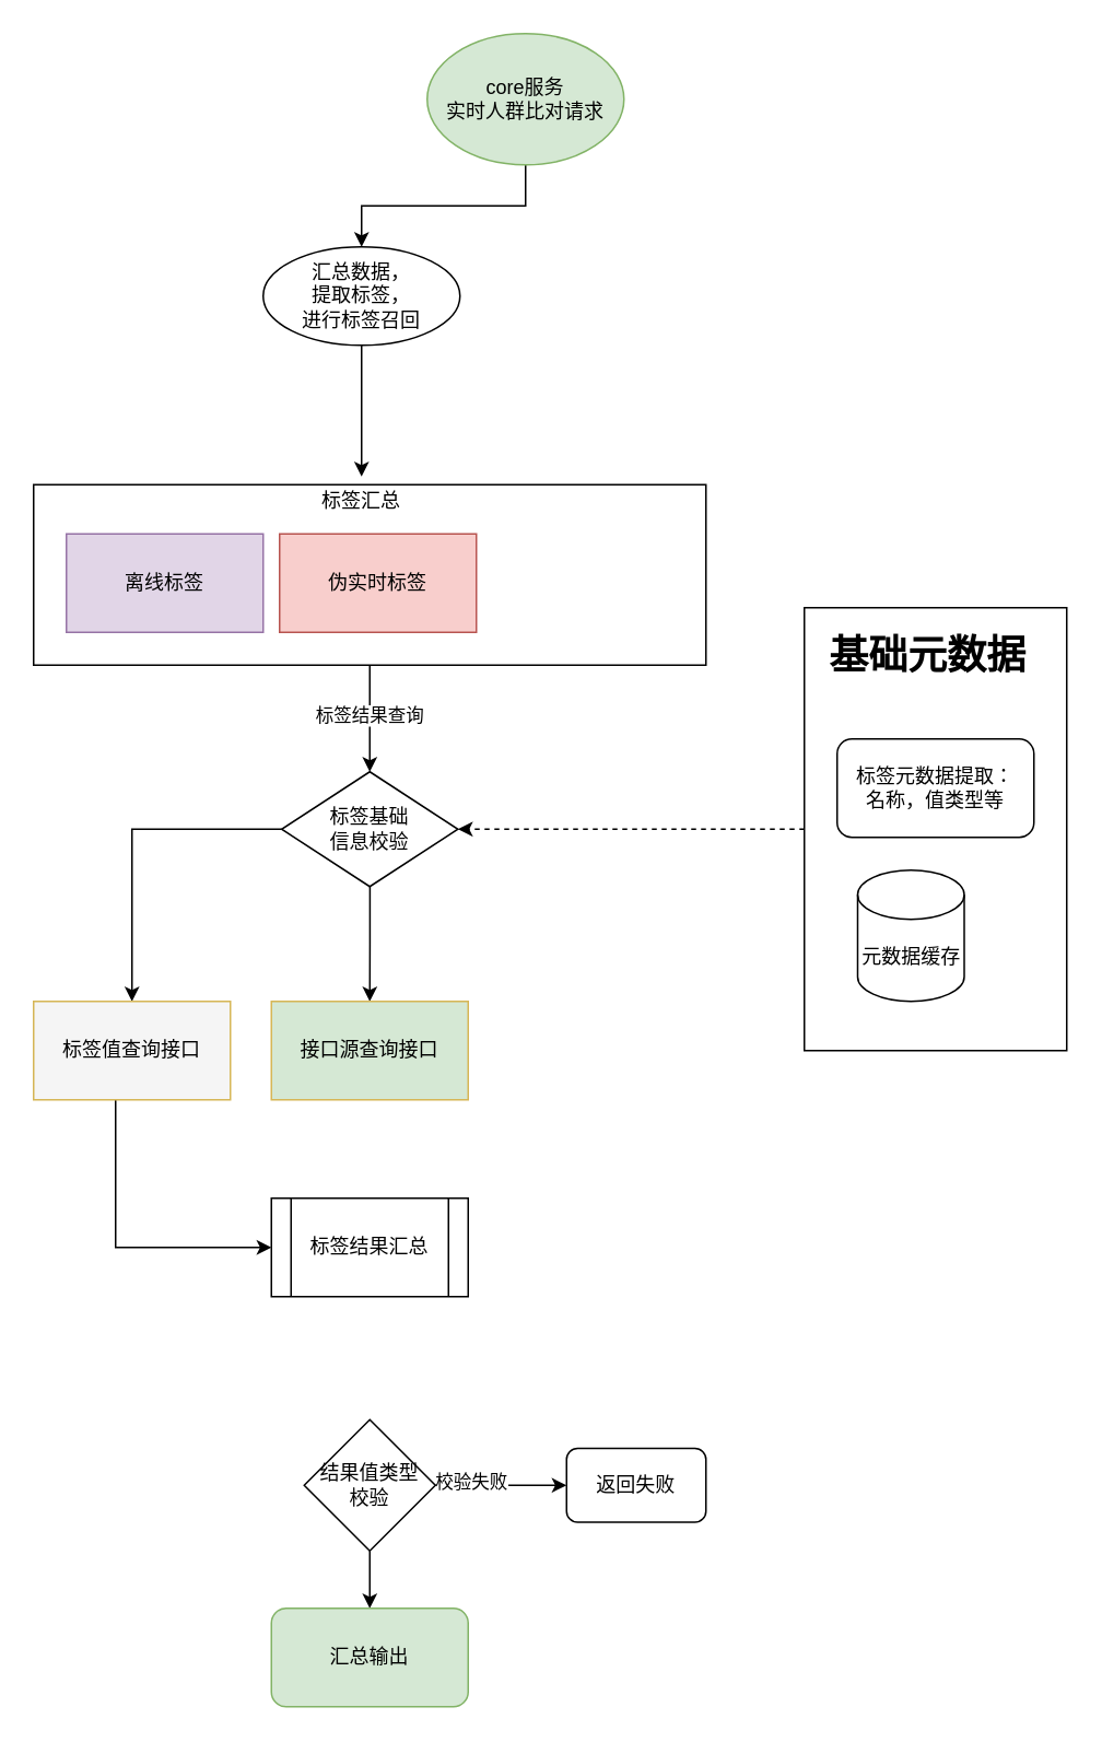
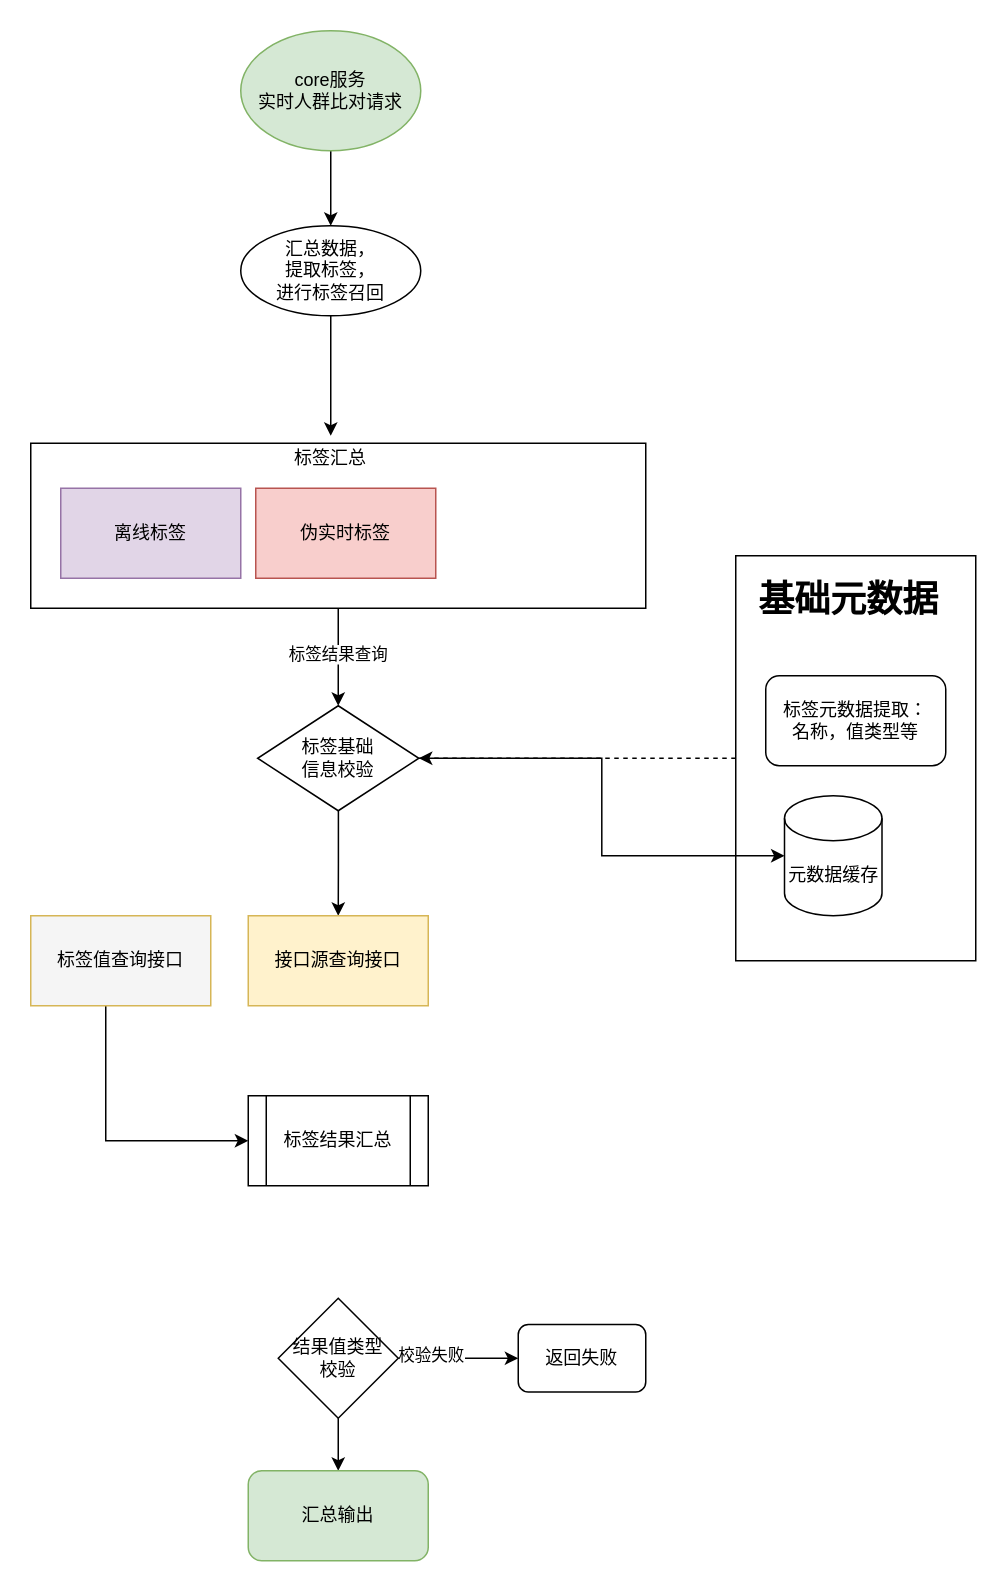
  <mxCell id="0" />
  <mxCell id="1" parent="0" />
  <mxCell id="2" value="" style="edgeStyle=orthogonalEdgeStyle;rounded=0;orthogonalLoop=1;jettySize=auto;html=1;" parent="1" source="3" target="5" edge="1"><mxGeometry relative="1" as="geometry" /></mxCell>
- <mxCell id="3" value="&lt;div&gt;core服务&lt;/div&gt;实时人群比对请求" style="ellipse;whiteSpace=wrap;html=1;fillColor=#d5e8d4;strokeColor=#82b366;" parent="1" vertex="1"><mxGeometry x="260" y="20" width="120" height="80" as="geometry" /></mxCell>
+ <mxCell id="3" value="&lt;div&gt;core服务&lt;/div&gt;实时人群比对请求" style="ellipse;whiteSpace=wrap;html=1;fillColor=#d5e8d4;strokeColor=#82b366;" parent="1" vertex="1"><mxGeometry x="160" y="20" width="120" height="80" as="geometry" /></mxCell>
  <mxCell id="4" value="" style="edgeStyle=orthogonalEdgeStyle;rounded=0;orthogonalLoop=1;jettySize=auto;html=1;" parent="1" source="5" edge="1"><mxGeometry relative="1" as="geometry"><mxPoint x="220" y="290" as="targetPoint" /></mxGeometry></mxCell>
  <mxCell id="5" value="汇总数据，&lt;div&gt;提取标签，&lt;/div&gt;&lt;div&gt;进行标签召回&lt;/div&gt;" style="ellipse;whiteSpace=wrap;html=1;" parent="1" vertex="1"><mxGeometry x="160" y="150" width="120" height="60" as="geometry" /></mxCell>
  <mxCell id="6" style="edgeStyle=orthogonalEdgeStyle;rounded=0;orthogonalLoop=1;jettySize=auto;html=1;entryX=1;entryY=0.5;entryDx=0;entryDy=0;dashed=1;" edge="1" parent="1" source="7" target="19"><mxGeometry relative="1" as="geometry" /></mxCell>
  <mxCell id="7" value="" style="rounded=0;whiteSpace=wrap;html=1;" parent="1" vertex="1"><mxGeometry x="490" y="370" width="160" height="270" as="geometry" /></mxCell>
  <mxCell id="8" value="基础元数据" style="text;strokeColor=none;fillColor=none;html=1;fontSize=24;fontStyle=1;verticalAlign=middle;align=center;" parent="1" vertex="1"><mxGeometry x="515" y="380" width="100" height="40" as="geometry" /></mxCell>
  <mxCell id="9" value="元数据缓存" style="shape=cylinder3;whiteSpace=wrap;html=1;boundedLbl=1;backgroundOutline=1;size=15;" parent="1" vertex="1"><mxGeometry x="522.5" y="530" width="65" height="80" as="geometry" /></mxCell>
  <mxCell id="10" value="标签元数据提取：&lt;div&gt;名称，值类型等&lt;/div&gt;" style="rounded=1;whiteSpace=wrap;html=1;" parent="1" vertex="1"><mxGeometry x="510" y="450" width="120" height="60" as="geometry" /></mxCell>
  <mxCell id="11" value="" style="edgeStyle=orthogonalEdgeStyle;rounded=0;orthogonalLoop=1;jettySize=auto;html=1;" edge="1" parent="1" source="13"><mxGeometry relative="1" as="geometry"><mxPoint x="225" y="470" as="targetPoint" /></mxGeometry></mxCell>
  <mxCell id="12" value="标签结果查询" style="edgeLabel;html=1;align=center;verticalAlign=middle;resizable=0;points=[];" vertex="1" connectable="0" parent="11"><mxGeometry x="-0.123" y="-1" relative="1" as="geometry"><mxPoint y="1" as="offset" /></mxGeometry></mxCell>
  <mxCell id="13" value="" style="rounded=0;whiteSpace=wrap;html=1;" vertex="1" parent="1"><mxGeometry x="20" y="295" width="410" height="110" as="geometry" /></mxCell>
  <mxCell id="14" value="离线标签" style="rounded=0;whiteSpace=wrap;html=1;fillColor=#e1d5e7;strokeColor=#9673a6;" vertex="1" parent="1"><mxGeometry x="40" y="325" width="120" height="60" as="geometry" /></mxCell>
  <mxCell id="15" value="伪实时标签" style="rounded=0;whiteSpace=wrap;html=1;fillColor=#f8cecc;strokeColor=#b85450;" vertex="1" parent="1"><mxGeometry x="170" y="325" width="120" height="60" as="geometry" /></mxCell>
  <mxCell id="16" value="标签汇总" style="text;strokeColor=none;fillColor=none;align=left;verticalAlign=middle;spacingLeft=4;spacingRight=4;overflow=hidden;points=[[0,0.5],[1,0.5]];portConstraint=eastwest;rotatable=0;whiteSpace=wrap;html=1;" vertex="1" parent="1"><mxGeometry x="190" y="290" width="80" height="30" as="geometry" /></mxCell>
- <mxCell id="17" style="edgeStyle=orthogonalEdgeStyle;rounded=0;orthogonalLoop=1;jettySize=auto;html=1;entryX=0.5;entryY=0;entryDx=0;entryDy=0;" edge="1" parent="1" source="19" target="21"><mxGeometry relative="1" as="geometry" /></mxCell>
+ <mxCell id="17" style="edgeStyle=orthogonalEdgeStyle;rounded=0;orthogonalLoop=1;jettySize=auto;html=1;" edge="1" parent="1" source="19" target="9"><mxGeometry relative="1" as="geometry" /></mxCell>
  <mxCell id="18" value="" style="edgeStyle=orthogonalEdgeStyle;rounded=0;orthogonalLoop=1;jettySize=auto;html=1;" edge="1" parent="1" source="19" target="22"><mxGeometry relative="1" as="geometry" /></mxCell>
  <mxCell id="19" value="标签基础&lt;div&gt;信息校验&lt;/div&gt;" style="rhombus;whiteSpace=wrap;html=1;" vertex="1" parent="1"><mxGeometry x="171.25" y="470" width="107.5" height="70" as="geometry" /></mxCell>
  <mxCell id="20" style="edgeStyle=orthogonalEdgeStyle;rounded=0;orthogonalLoop=1;jettySize=auto;html=1;" edge="1" parent="1" source="21" target="23"><mxGeometry relative="1" as="geometry"><Array as="points"><mxPoint x="70" y="760" /></Array></mxGeometry></mxCell>
  <mxCell id="21" value="标签值查询接口" style="rounded=0;whiteSpace=wrap;html=1;fillColor=#f5f5f5;strokeColor=#d6b656;" vertex="1" parent="1"><mxGeometry x="20" y="610" width="120" height="60" as="geometry" /></mxCell>
- <mxCell id="22" value="接口源查询接口" style="rounded=0;whiteSpace=wrap;html=1;fillColor=#d5e8d4;strokeColor=#d6b656;" vertex="1" parent="1"><mxGeometry x="165" y="610" width="120" height="60" as="geometry" /></mxCell>
+ <mxCell id="22" value="接口源查询接口" style="rounded=0;whiteSpace=wrap;html=1;fillColor=#fff2cc;strokeColor=#d6b656;" vertex="1" parent="1"><mxGeometry x="165" y="610" width="120" height="60" as="geometry" /></mxCell>
  <mxCell id="23" value="标签结果汇总" style="shape=process;whiteSpace=wrap;html=1;backgroundOutline=1;" vertex="1" parent="1"><mxGeometry x="165" y="730" width="120" height="60" as="geometry" /></mxCell>
  <mxCell id="24" value="" style="edgeStyle=orthogonalEdgeStyle;rounded=0;orthogonalLoop=1;jettySize=auto;html=1;" edge="1" parent="1" source="27" target="28"><mxGeometry relative="1" as="geometry" /></mxCell>
  <mxCell id="25" value="校验失败" style="edgeLabel;html=1;align=center;verticalAlign=middle;resizable=0;points=[];" vertex="1" connectable="0" parent="24"><mxGeometry x="-0.463" y="4" relative="1" as="geometry"><mxPoint y="1" as="offset" /></mxGeometry></mxCell>
  <mxCell id="26" value="" style="edgeStyle=orthogonalEdgeStyle;rounded=0;orthogonalLoop=1;jettySize=auto;html=1;" edge="1" parent="1" source="27" target="29"><mxGeometry relative="1" as="geometry" /></mxCell>
  <mxCell id="27" value="结果值类型&lt;div&gt;校验&lt;/div&gt;" style="rhombus;whiteSpace=wrap;html=1;" vertex="1" parent="1"><mxGeometry x="185" y="865" width="80" height="80" as="geometry" /></mxCell>
  <mxCell id="28" value="返回失败" style="rounded=1;whiteSpace=wrap;html=1;" vertex="1" parent="1"><mxGeometry x="345" y="882.5" width="85" height="45" as="geometry" /></mxCell>
  <mxCell id="29" value="汇总输出" style="rounded=1;whiteSpace=wrap;html=1;fillColor=#d5e8d4;strokeColor=#82b366;" vertex="1" parent="1"><mxGeometry x="165" y="980" width="120" height="60" as="geometry" /></mxCell>
